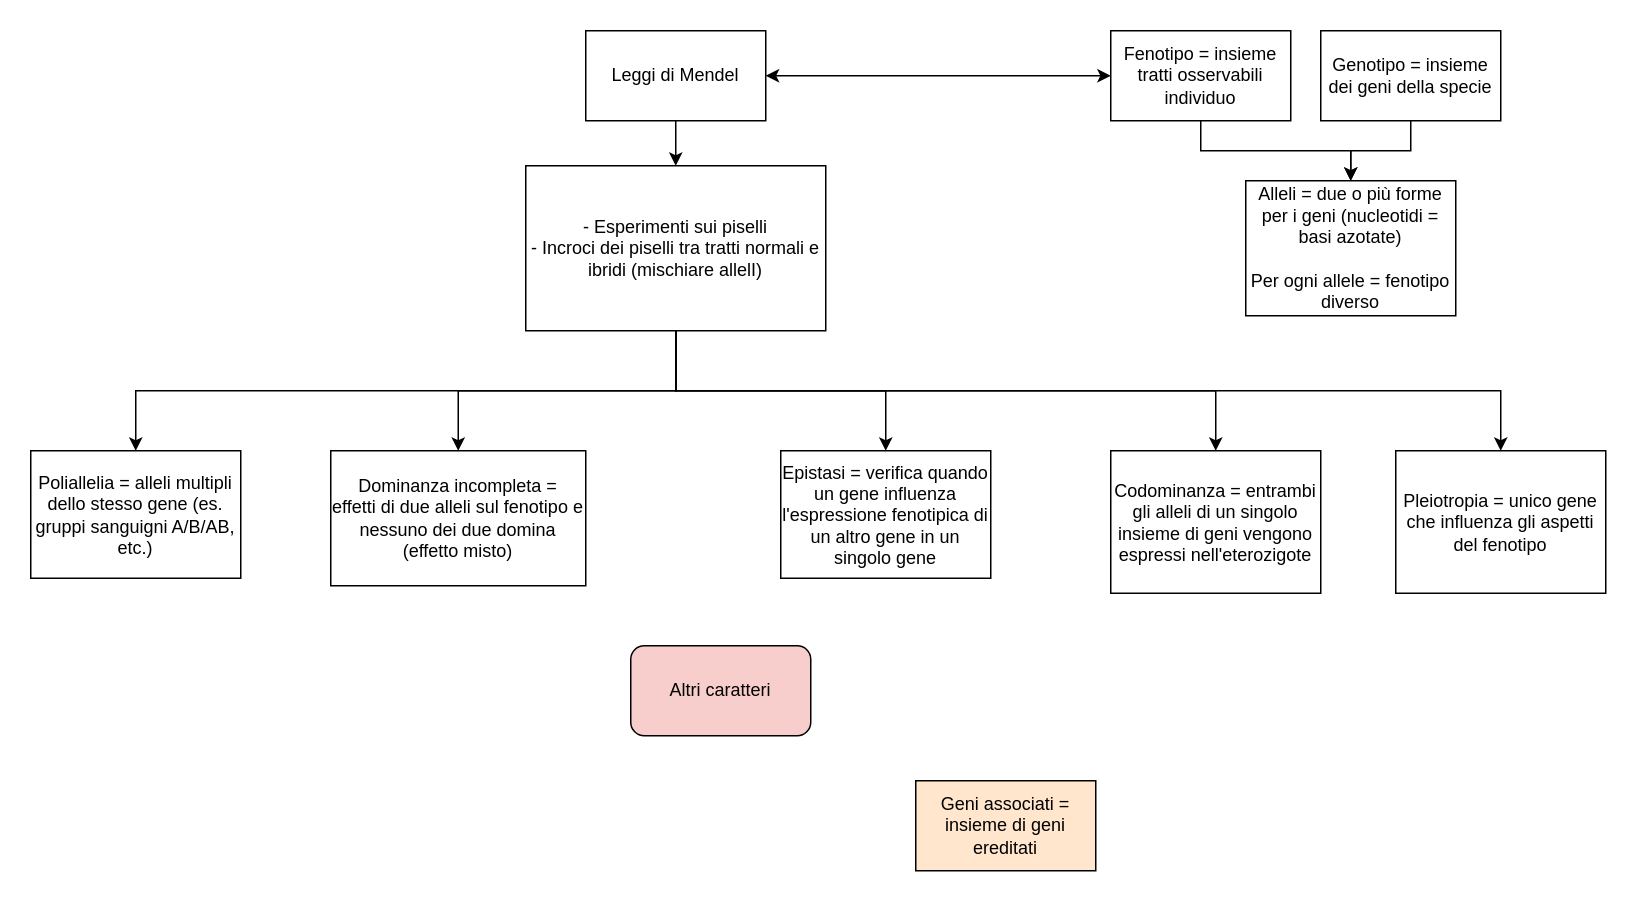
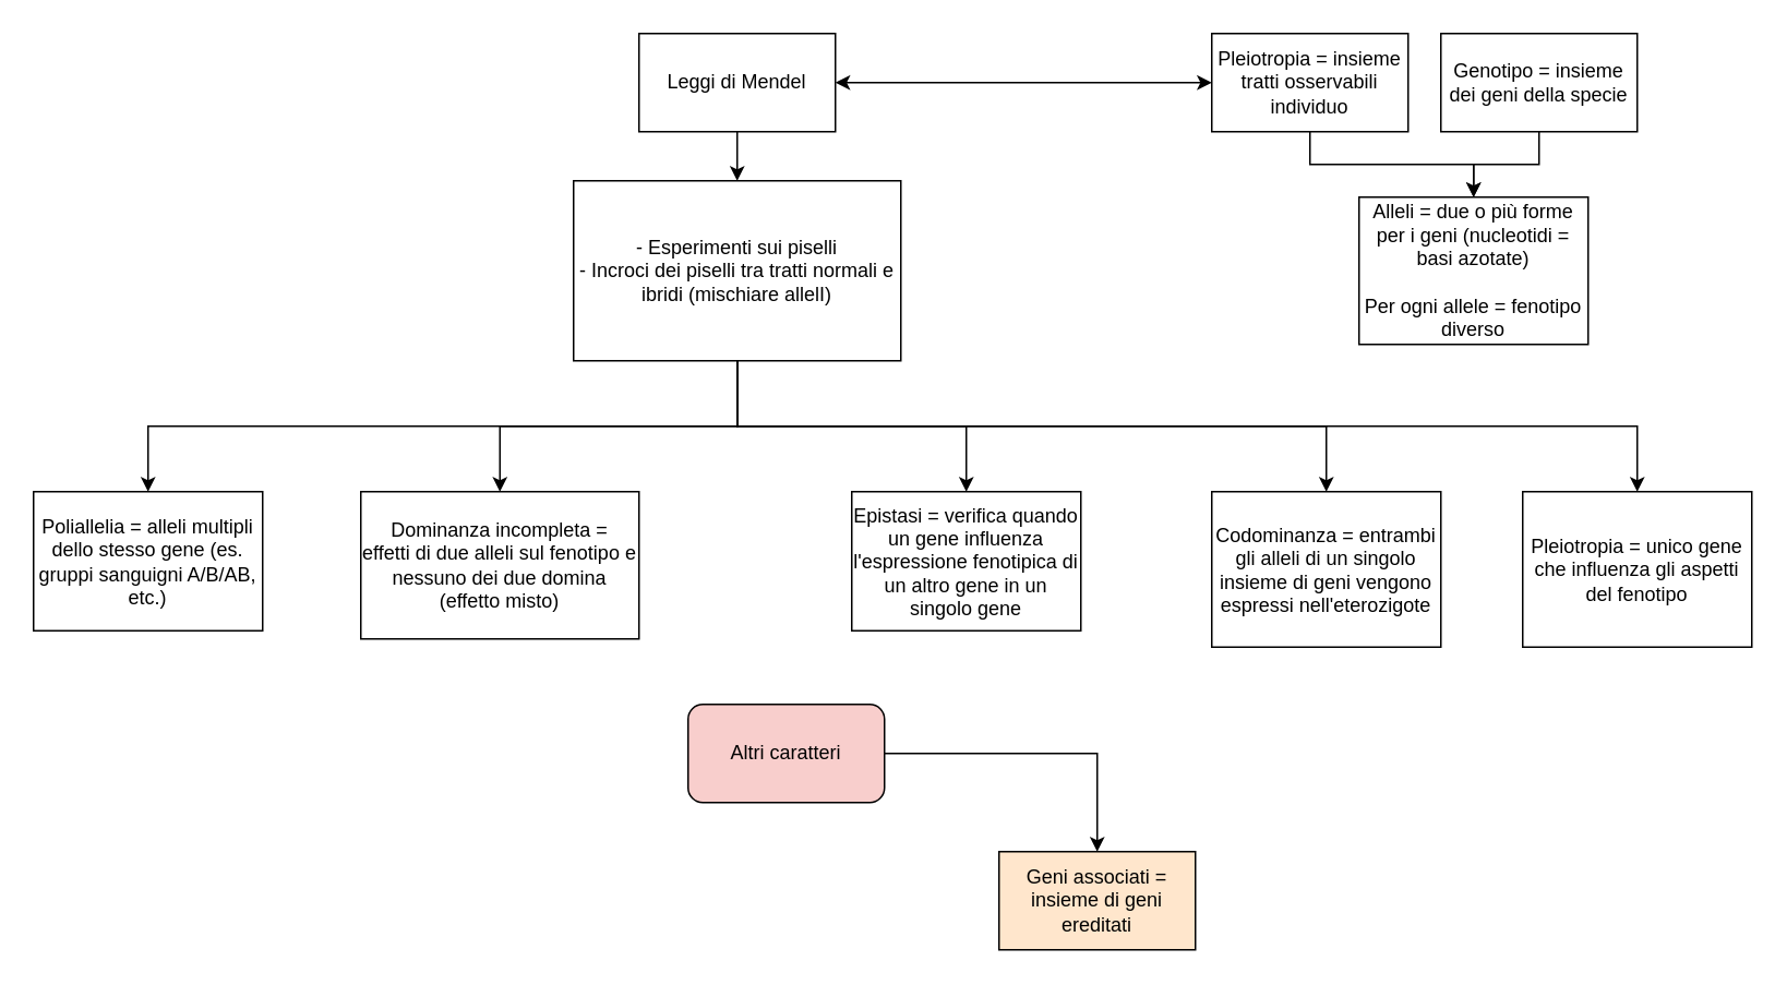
  <mxCell id="0" />
  <mxCell id="1" parent="0" />
  <mxCell id="2" style="edgeStyle=orthogonalEdgeStyle;rounded=0;orthogonalLoop=1;jettySize=auto;html=1;exitX=0.5;exitY=1;exitDx=0;exitDy=0;" edge="1" parent="1" source="3" target="15"><mxGeometry relative="1" as="geometry" /></mxCell>
  <mxCell id="3" value="Leggi di Mendel" style="whiteSpace=wrap;html=1;rounded=0;" vertex="1" parent="1"><mxGeometry x="390" y="20" width="120" height="60" as="geometry" /></mxCell>
  <mxCell id="4" style="edgeStyle=orthogonalEdgeStyle;rounded=0;orthogonalLoop=1;jettySize=auto;html=1;exitX=0.5;exitY=1;exitDx=0;exitDy=0;" edge="1" parent="1" source="5" target="8"><mxGeometry relative="1" as="geometry" /></mxCell>
- <mxCell id="5" value="Fenotipo = insieme tratti osservabili individuo" style="rounded=0;whiteSpace=wrap;html=1;" vertex="1" parent="1"><mxGeometry x="740" y="20" width="120" height="60" as="geometry" /></mxCell>
+ <mxCell id="5" value="Pleiotropia = insieme tratti osservabili individuo" style="rounded=0;whiteSpace=wrap;html=1;" vertex="1" parent="1"><mxGeometry x="740" y="20" width="120" height="60" as="geometry" /></mxCell>
  <mxCell id="6" style="edgeStyle=orthogonalEdgeStyle;rounded=0;orthogonalLoop=1;jettySize=auto;html=1;exitX=0.5;exitY=1;exitDx=0;exitDy=0;" edge="1" parent="1" source="7" target="8"><mxGeometry relative="1" as="geometry" /></mxCell>
  <mxCell id="7" value="Genotipo = insieme dei geni della specie" style="rounded=0;whiteSpace=wrap;html=1;" vertex="1" parent="1"><mxGeometry x="880" y="20" width="120" height="60" as="geometry" /></mxCell>
  <mxCell id="8" value="Alleli = due o più forme per i geni (nucleotidi = basi azotate)&lt;br&gt;&lt;br&gt;Per ogni allele = fenotipo diverso" style="rounded=0;whiteSpace=wrap;html=1;" vertex="1" parent="1"><mxGeometry x="830" y="120" width="140" height="90" as="geometry" /></mxCell>
  <mxCell id="9" value="" style="endArrow=classic;startArrow=classic;html=1;rounded=0;exitX=1;exitY=0.5;exitDx=0;exitDy=0;entryX=0;entryY=0.5;entryDx=0;entryDy=0;" edge="1" parent="1" source="3" target="5"><mxGeometry width="50" height="50" relative="1" as="geometry"><mxPoint x="440" y="100" as="sourcePoint" /><mxPoint x="490" y="50" as="targetPoint" /></mxGeometry></mxCell>
  <mxCell id="10" style="edgeStyle=orthogonalEdgeStyle;rounded=0;orthogonalLoop=1;jettySize=auto;html=1;exitX=0.5;exitY=1;exitDx=0;exitDy=0;" edge="1" parent="1" source="15" target="16"><mxGeometry relative="1" as="geometry" /></mxCell>
  <mxCell id="11" style="edgeStyle=orthogonalEdgeStyle;rounded=0;orthogonalLoop=1;jettySize=auto;html=1;exitX=0.5;exitY=1;exitDx=0;exitDy=0;" edge="1" parent="1" source="15" target="17"><mxGeometry relative="1" as="geometry" /></mxCell>
  <mxCell id="12" style="edgeStyle=orthogonalEdgeStyle;rounded=0;orthogonalLoop=1;jettySize=auto;html=1;exitX=0.5;exitY=1;exitDx=0;exitDy=0;" edge="1" parent="1" source="15" target="18"><mxGeometry relative="1" as="geometry" /></mxCell>
  <mxCell id="13" style="edgeStyle=orthogonalEdgeStyle;rounded=0;orthogonalLoop=1;jettySize=auto;html=1;exitX=0.5;exitY=1;exitDx=0;exitDy=0;" edge="1" parent="1" source="15" target="19"><mxGeometry relative="1" as="geometry" /></mxCell>
  <mxCell id="14" style="edgeStyle=orthogonalEdgeStyle;rounded=0;orthogonalLoop=1;jettySize=auto;html=1;exitX=0.5;exitY=1;exitDx=0;exitDy=0;" edge="1" parent="1" source="15" target="20"><mxGeometry relative="1" as="geometry" /></mxCell>
  <mxCell id="15" value="- Esperimenti sui piselli&lt;br&gt;- Incroci dei piselli tra tratti normali e ibridi (mischiare allelI)" style="rounded=0;whiteSpace=wrap;html=1;" vertex="1" parent="1"><mxGeometry x="350" y="110" width="200" height="110" as="geometry" /></mxCell>
  <mxCell id="16" value="Dominanza incompleta =&lt;br&gt;effetti di due alleli sul fenotipo e nessuno dei due domina (effetto misto)" style="rounded=0;whiteSpace=wrap;html=1;" vertex="1" parent="1"><mxGeometry x="220" y="300" width="170" height="90" as="geometry" /></mxCell>
  <mxCell id="17" value="Epistasi =&amp;nbsp;verifica quando un gene influenza l'espressione fenotipica di un altro gene in un singolo gene" style="rounded=0;whiteSpace=wrap;html=1;" vertex="1" parent="1"><mxGeometry x="520" y="300" width="140" height="85" as="geometry" /></mxCell>
  <mxCell id="18" value="Codominanza =&amp;nbsp;entrambi gli alleli di un singolo insieme di geni vengono espressi nell'eterozigote" style="rounded=0;whiteSpace=wrap;html=1;" vertex="1" parent="1"><mxGeometry x="740" y="300" width="140" height="95" as="geometry" /></mxCell>
  <mxCell id="19" value="Poliallelia = alleli multipli dello stesso gene (es. gruppi sanguigni A/B/AB, etc.)" style="rounded=0;whiteSpace=wrap;html=1;" vertex="1" parent="1"><mxGeometry x="20" y="300" width="140" height="85" as="geometry" /></mxCell>
  <mxCell id="20" value="Pleiotropia = unico gene che influenza gli aspetti del fenotipo" style="rounded=0;whiteSpace=wrap;html=1;" vertex="1" parent="1"><mxGeometry x="930" y="300" width="140" height="95" as="geometry" /></mxCell>
+ <mxCell id="21" style="edgeStyle=orthogonalEdgeStyle;rounded=0;orthogonalLoop=1;jettySize=auto;html=1;exitX=1;exitY=0.5;exitDx=0;exitDy=0;" edge="1" parent="1" source="22" target="23"><mxGeometry relative="1" as="geometry" /></mxCell>
  <mxCell id="22" value="Altri caratteri" style="rounded=1;whiteSpace=wrap;html=1;fillColor=#f8cecc;" vertex="1" parent="1"><mxGeometry x="420" y="430" width="120" height="60" as="geometry" /></mxCell>
  <mxCell id="23" value="Geni associati = insieme di geni ereditati" style="rounded=0;whiteSpace=wrap;html=1;fillColor=#ffe6cc;" vertex="1" parent="1"><mxGeometry x="610" y="520" width="120" height="60" as="geometry" /></mxCell>
